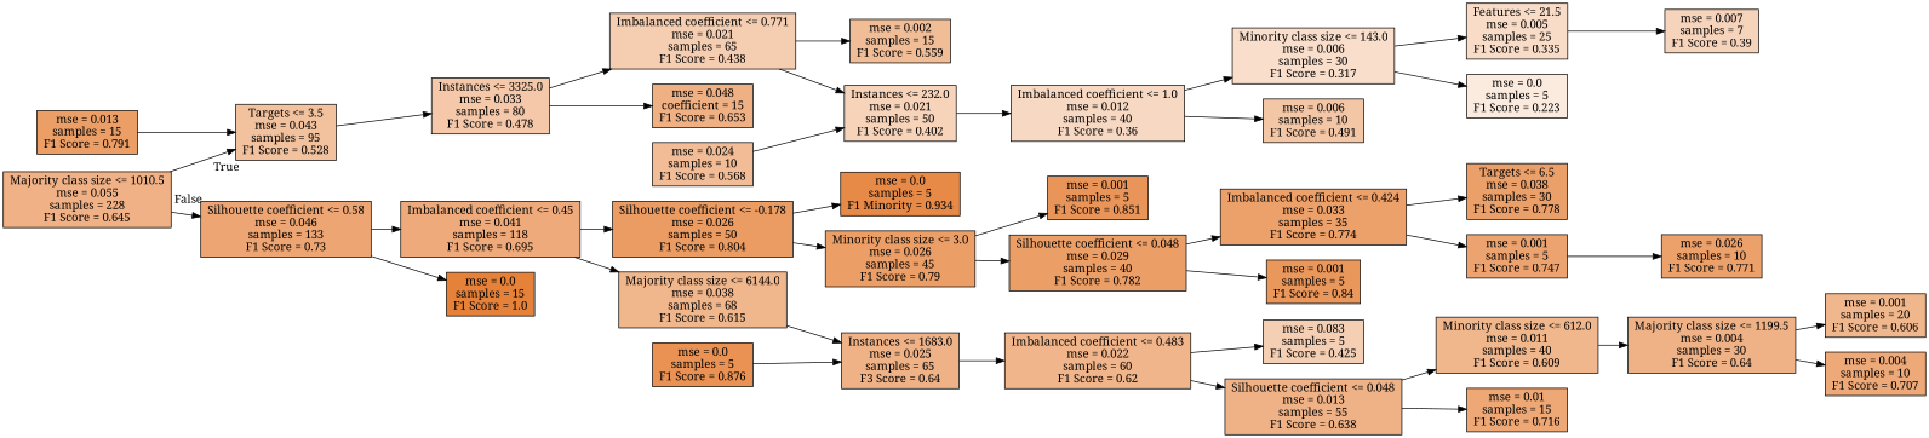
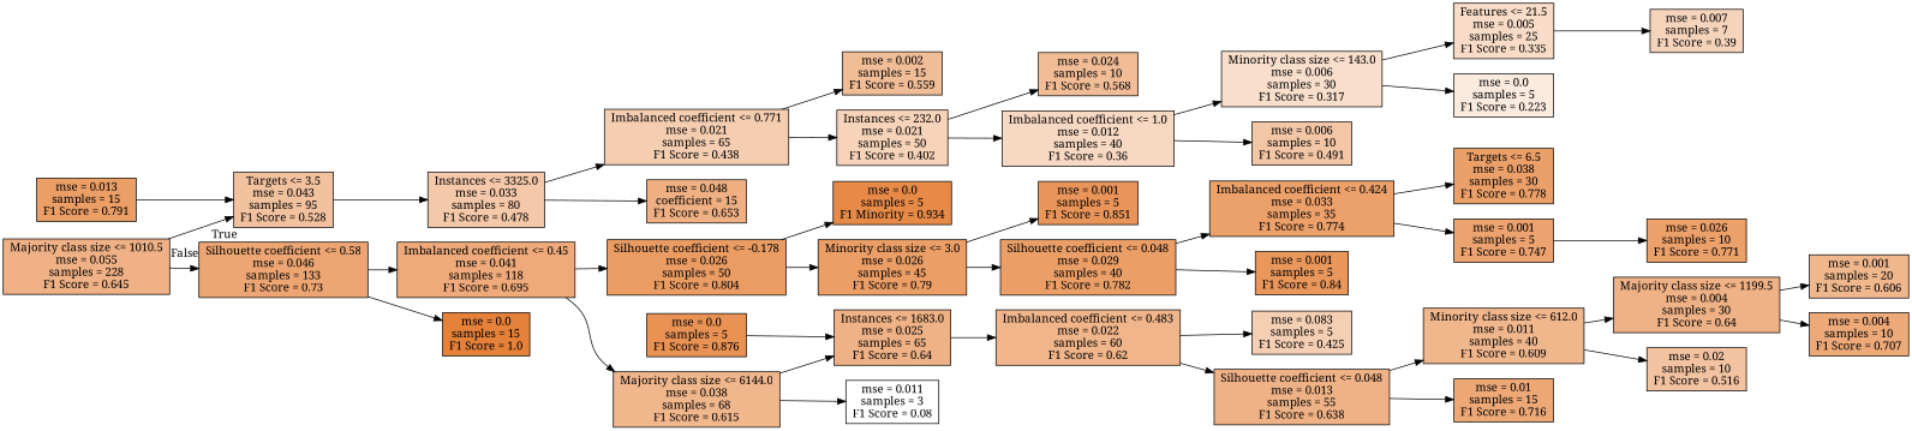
  digraph {
    fontname="Noto Serif"
    rankdir=LR
    node [color=black fillcolor="#e581399b" fontname="Noto Serif" shape=box style=filled]
    edge [fontname="Noto Serif"]
    n1 [fillcolor="#e581399d" label="Majority class size <= 1010.5\nmse = 0.055\nsamples = 228\nF1 Score = 0.645"]
    n2 [fillcolor="#e581397c" label="Targets <= 3.5\nmse = 0.043\nsamples = 95\nF1 Score = 0.528"]
    n3 [fillcolor="#e58139b4" label="Silhouette coefficient <= 0.58\nmse = 0.046\nsamples = 133\nF1 Score = 0.73"]
    n4 [fillcolor="#e581396e" label="Instances <= 3325.0\nmse = 0.033\nsamples = 80\nF1 Score = 0.478"]
    n5 [fillcolor="#e58139ab" label="Imbalanced coefficient <= 0.45\nmse = 0.041\nsamples = 118\nF1 Score = 0.695"]
    n6 [fillcolor="#e58139ff" label="mse = 0.0\nsamples = 15\nF1 Score = 1.0"]
    n7 [fillcolor="#e58139c5" label="mse = 0.013\nsamples = 15\nF1 Score = 0.791"]
    n8 [fillcolor="#e5813963" label="Imbalanced coefficient <= 0.771\nmse = 0.021\nsamples = 65\nF1 Score = 0.438"]
    n9 [fillcolor="#e581399f" label="mse = 0.048\ncoefficient = 15\nF1 Score = 0.653"]
    n10 [fillcolor="#e5813985" label="mse = 0.002\nsamples = 15\nF1 Score = 0.559"]
    n11 [fillcolor="#e5813959" label="Instances <= 232.0\nmse = 0.021\nsamples = 50\nF1 Score = 0.402"]
    n12 [fillcolor="#e5813987" label="mse = 0.024\nsamples = 10\nF1 Score = 0.568"]
    n13 [fillcolor="#e581394e" label="Imbalanced coefficient <= 1.0\nmse = 0.012\nsamples = 40\nF1 Score = 0.36"]
    n14 [fillcolor="#e5813942" label="Minority class size <= 143.0\nmse = 0.006\nsamples = 30\nF1 Score = 0.317"]
    n15 [fillcolor="#e5813972" label="mse = 0.006\nsamples = 10\nF1 Score = 0.491"]
    n16 [fillcolor="#e5813947" label="Features <= 21.5\nmse = 0.005\nsamples = 25\nF1 Score = 0.335"]
    n17 [fillcolor="#e5813928" label="mse = 0.0\nsamples = 5\nF1 Score = 0.223"]
    n18 [fillcolor="#e5813956" label="mse = 0.007\nsamples = 7\nF1 Score = 0.39"]
    n19 [fillcolor="#e58139c9" label="Silhouette coefficient <= -0.178\nmse = 0.026\nsamples = 50\nF1 Score = 0.804"]
    n20 [fillcolor="#e5813994" label="Majority class size <= 6144.0\nmse = 0.038\nsamples = 68\nF1 Score = 0.615"]
    n21 [fillcolor="#e58139ed" label="mse = 0.0\nsamples = 5\nF1 Minority = 0.934"]
    n22 [fillcolor="#e58139c5" label="Minority class size <= 3.0\nmse = 0.026\nsamples = 45\nF1 Score = 0.79"]
-   n23 [label="Instances <= 1683.0\nmse = 0.025\nsamples = 65\nF3 Score = 0.64"]
+   n23 [label="Instances <= 1683.0\nmse = 0.025\nsamples = 65\nF1 Score = 0.64"]
+   n24 [fillcolor="#e5813900" label="mse = 0.011\nsamples = 3\nF1 Score = 0.08"]
    n25 [fillcolor="#e58139d6" label="mse = 0.001\nsamples = 5\nF1 Score = 0.851"]
    n26 [fillcolor="#e58139c3" label="Silhouette coefficient <= 0.048\nmse = 0.029\nsamples = 40\nF1 Score = 0.782"]
    n27 [fillcolor="#e58139c0" label="Imbalanced coefficient <= 0.424\nmse = 0.033\nsamples = 35\nF1 Score = 0.774"]
    n28 [fillcolor="#e58139d3" label="mse = 0.001\nsamples = 5\nF1 Score = 0.84"]
    n29 [fillcolor="#e58139c1" label="Targets <= 6.5\nmse = 0.038\nsamples = 30\nF1 Score = 0.778"]
    n30 [fillcolor="#e58139b9" label="mse = 0.001\nsamples = 5\nF1 Score = 0.747"]
    n31 [fillcolor="#e58139c0" label="mse = 0.026\nsamples = 10\nF1 Score = 0.771"]
    n32 [fillcolor="#e5813996" label="Imbalanced coefficient <= 0.483\nmse = 0.022\nsamples = 60\nF1 Score = 0.62"]
    n33 [fillcolor="#e58139dd" label="mse = 0.0\nsamples = 5\nF1 Score = 0.876"]
    n34 [fillcolor="#e5813960" label="mse = 0.083\nsamples = 5\nF1 Score = 0.425"]
    n35 [label="Silhouette coefficient <= 0.048\nmse = 0.013\nsamples = 55\nF1 Score = 0.638"]
    n36 [fillcolor="#e5813993" label="Minority class size <= 612.0\nmse = 0.011\nsamples = 40\nF1 Score = 0.609"]
    n37 [fillcolor="#e58139b0" label="mse = 0.01\nsamples = 15\nF1 Score = 0.716"]
    n38 [label="Majority class size <= 1199.5\nmse = 0.004\nsamples = 30\nF1 Score = 0.64"]
+   n39 [fillcolor="#e5813979" label="mse = 0.02\nsamples = 10\nF1 Score = 0.516"]
    n40 [fillcolor="#e5813992" label="mse = 0.001\nsamples = 20\nF1 Score = 0.606"]
    n41 [fillcolor="#e58139ae" label="mse = 0.004\nsamples = 10\nF1 Score = 0.707"]
    n1 -> n2 [headlabel=True labelangle=45 labeldistance=2.5]
    n1 -> n3 [headlabel=False labelangle=-45 labeldistance=2.5]
    n2 -> n4
    n3 -> n5
    n3 -> n6
    n4 -> n8
    n4 -> n9
    n5 -> n19
    n5 -> n20
    n7 -> n2
    n8 -> n10
    n8 -> n11
-   n12 -> n11
+   n11 -> n12
    n11 -> n13
    n13 -> n14
    n13 -> n15
    n14 -> n16
    n14 -> n17
    n16 -> n18
    n19 -> n21
    n19 -> n22
    n20 -> n23
+   n20 -> n24
    n22 -> n25
    n22 -> n26
    n23 -> n32
    n26 -> n27
    n26 -> n28
    n27 -> n29
    n27 -> n30
    n30 -> n31
    n32 -> n34
    n32 -> n35
    n33 -> n23
    n35 -> n36
    n35 -> n37
    n36 -> n38
+   n36 -> n39
    n38 -> n40
    n38 -> n41
  }
